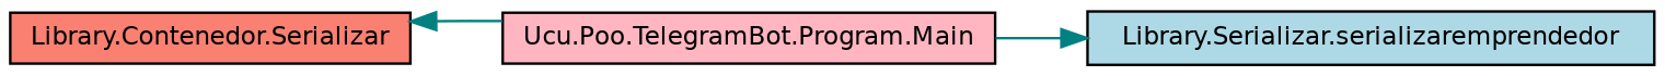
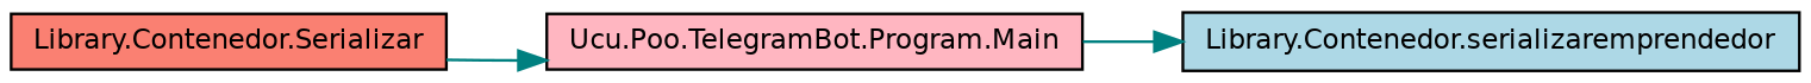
  digraph {
    rankdir=RL
    node [color=black fontname=Helvetica fontsize=10 shape=record style=filled]
    edge [color=teal dir=back fontname=Helvetica fontsize=10 labelfontname=Helvetica labelfontsize=10 style=solid]
-   n1 [fillcolor=lightblue fontcolor=black height=0.2 label="Library.Serializar.serializaremprendedor" width=0.4]
+   n1 [fillcolor=lightblue fontcolor=black height=0.2 label="Library.Contenedor.serializaremprendedor" width=0.4]
    n2 [fillcolor=lightpink height=0.2 label="Ucu.Poo.TelegramBot.Program.Main" width=0.4]
    n3 [fillcolor=salmon height=0.2 label="Library.Contenedor.Serializar" width=0.4]
    n1 -> n2
-   n3 -> n2
+   n2 -> n3
  }
